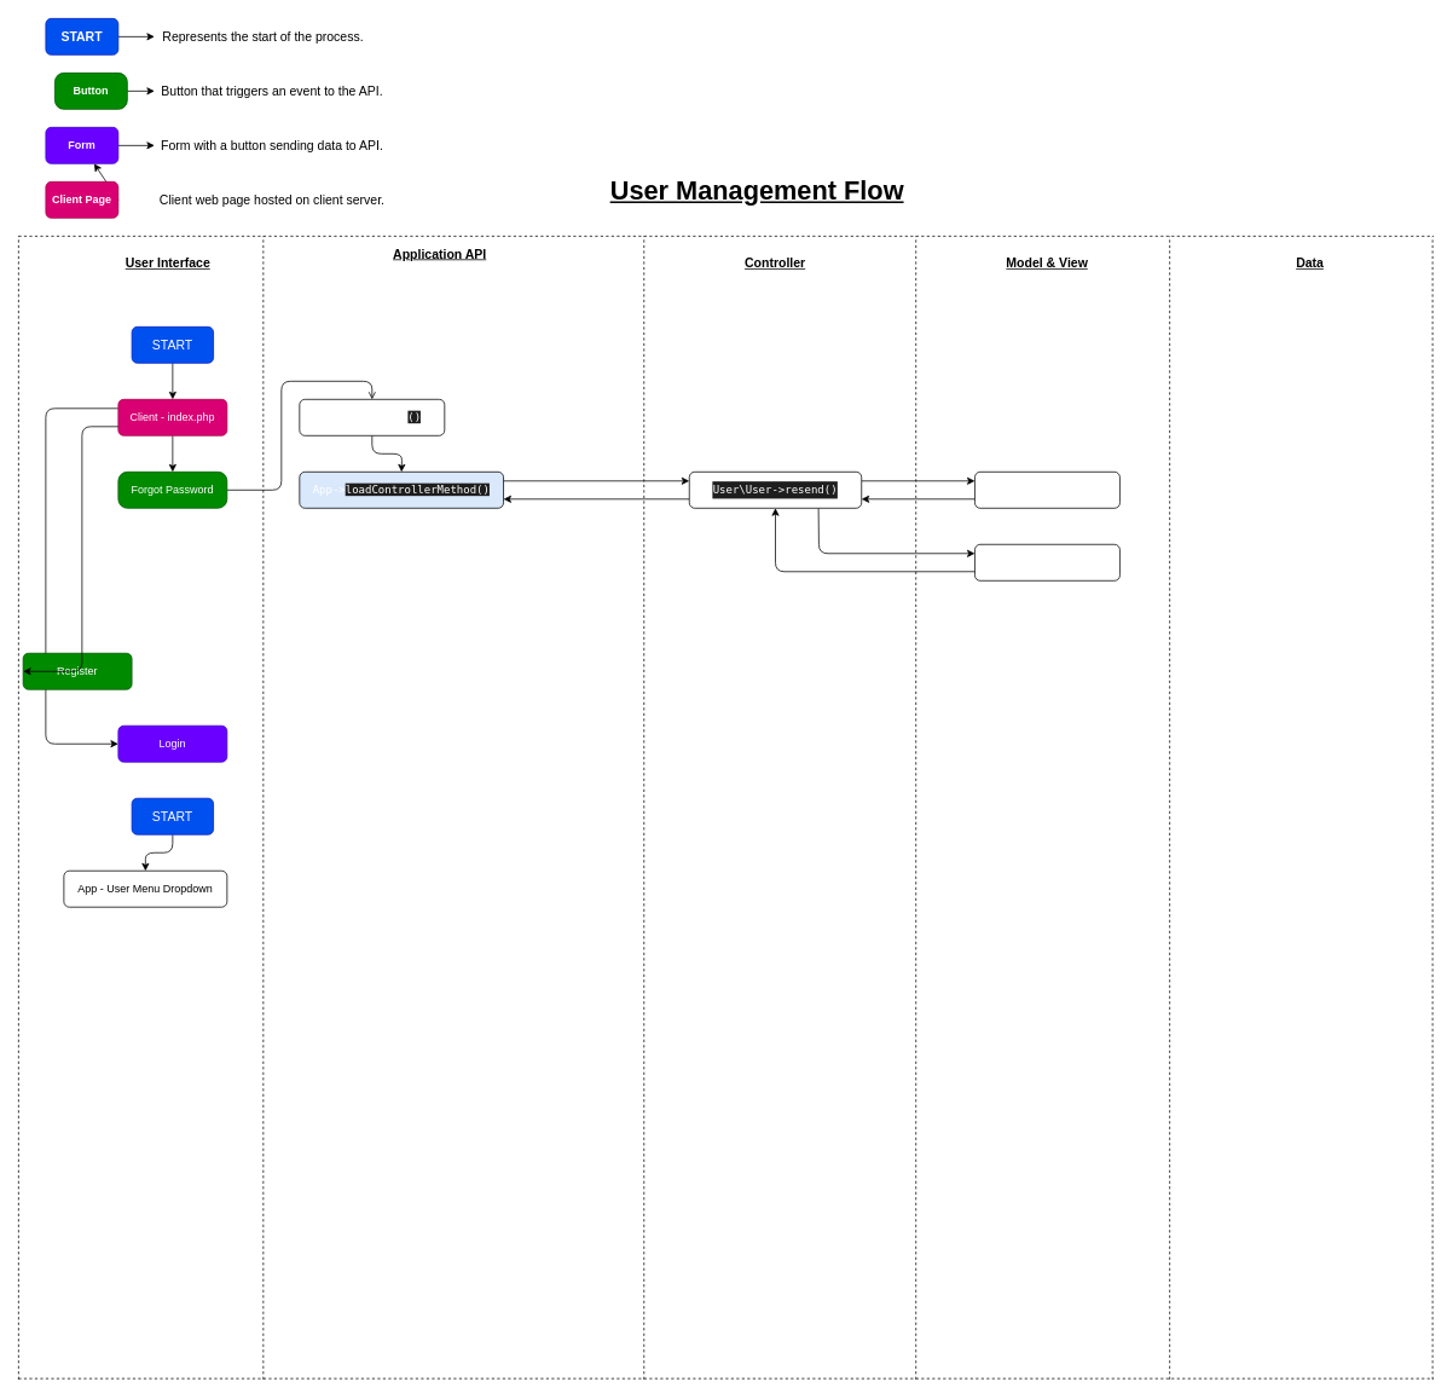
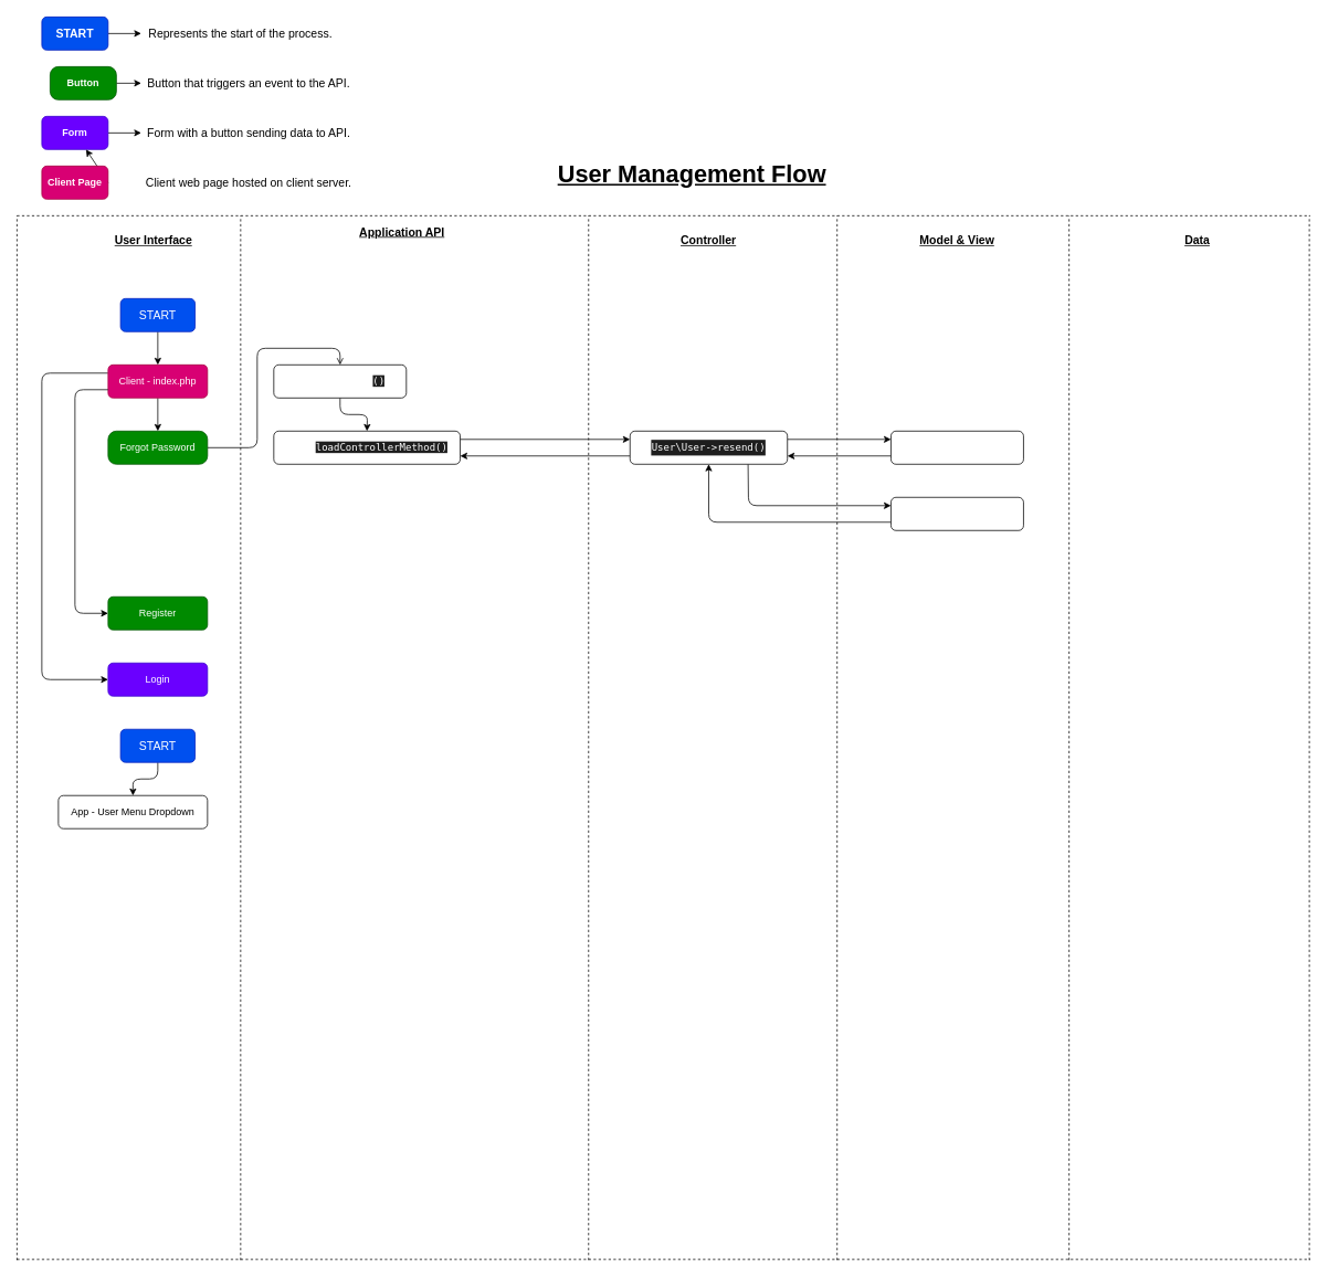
  <mxCell id="0" />
  <mxCell id="1" parent="0" />
  <mxCell id="2" value="&lt;u style=&quot;font-size: 29px&quot;&gt;&lt;b style=&quot;font-size: 29px&quot;&gt;&lt;font style=&quot;font-size: 29px&quot;&gt;User Management Flow&lt;/font&gt;&lt;/b&gt;&lt;/u&gt;" style="text;html=1;strokeColor=none;fillColor=none;align=center;verticalAlign=middle;whiteSpace=wrap;rounded=0;fontSize=29;" parent="1" vertex="1"><mxGeometry x="660" y="190" width="350" height="40" as="geometry" /></mxCell>
  <mxCell id="3" value="" style="edgeStyle=none;html=1;entryX=0;entryY=0.5;entryDx=0;entryDy=0;exitX=0;exitY=0.25;exitDx=0;exitDy=0;" parent="1" source="5" target="7" edge="1"><mxGeometry relative="1" as="geometry"><Array as="points"><mxPoint x="50" y="450" /><mxPoint x="50" y="820" /></Array></mxGeometry></mxCell>
  <mxCell id="4" style="edgeStyle=none;html=1;exitX=0.5;exitY=1;exitDx=0;exitDy=0;entryX=0.5;entryY=0;entryDx=0;entryDy=0;" parent="1" source="5" target="10" edge="1"><mxGeometry relative="1" as="geometry" /></mxCell>
  <mxCell id="5" value="Client - index.php" style="rounded=1;whiteSpace=wrap;html=1;fillColor=#d80073;strokeColor=#A50040;fontColor=#ffffff;" parent="1" vertex="1"><mxGeometry x="130" y="440" width="120" height="40" as="geometry" /></mxCell>
- <mxCell id="6" value="Register" style="rounded=1;whiteSpace=wrap;html=1;fillColor=#008a00;strokeColor=#005700;fontColor=#ffffff;" parent="1" vertex="1"><mxGeometry x="25" y="720" width="120" height="40" as="geometry" /></mxCell>
+ <mxCell id="6" value="Register" style="rounded=1;whiteSpace=wrap;html=1;fillColor=#008a00;strokeColor=#005700;fontColor=#ffffff;" parent="1" vertex="1"><mxGeometry x="130" y="720" width="120" height="40" as="geometry" /></mxCell>
  <mxCell id="7" value="Login" style="whiteSpace=wrap;html=1;rounded=1;fillColor=#6a00ff;strokeColor=#3700CC;fontColor=#ffffff;" parent="1" vertex="1"><mxGeometry x="130" y="800" width="120" height="40" as="geometry" /></mxCell>
  <mxCell id="8" value="" style="edgeStyle=none;html=1;entryX=0;entryY=0.5;entryDx=0;entryDy=0;exitX=0;exitY=0.75;exitDx=0;exitDy=0;" parent="1" source="5" target="6" edge="1"><mxGeometry relative="1" as="geometry"><Array as="points"><mxPoint x="90" y="470" /><mxPoint x="90" y="740" /></Array></mxGeometry></mxCell>
  <mxCell id="9" value="" style="edgeStyle=none;html=1;exitX=1;exitY=0.5;exitDx=0;exitDy=0;endArrow=open;" parent="1" source="10" target="13" edge="1"><mxGeometry relative="1" as="geometry"><Array as="points"><mxPoint x="310" y="540" /><mxPoint x="310" y="420" /><mxPoint x="410" y="420" /></Array></mxGeometry></mxCell>
  <mxCell id="10" value="Forgot Password" style="whiteSpace=wrap;html=1;rounded=1;fillColor=#008a00;strokeColor=#005700;fontColor=#ffffff;arcSize=25;" parent="1" vertex="1"><mxGeometry x="130" y="520" width="120" height="40" as="geometry" /></mxCell>
  <mxCell id="11" value="App - User Menu Dropdown" style="whiteSpace=wrap;html=1;rounded=1;" parent="1" vertex="1"><mxGeometry x="70" y="960" width="180" height="40" as="geometry" /></mxCell>
  <mxCell id="12" style="edgeStyle=none;html=1;exitX=0.5;exitY=1;exitDx=0;exitDy=0;entryX=0.5;entryY=0;entryDx=0;entryDy=0;fontSize=29;" edge="1" parent="1" source="13" target="52"><mxGeometry relative="1" as="geometry"><Array as="points"><mxPoint x="410" y="500" /><mxPoint x="443" y="500" /></Array></mxGeometry></mxCell>
  <mxCell id="13" value="&lt;font style=&quot;font-size: 12px&quot; color=&quot;#ffffff&quot;&gt;&lt;span style=&quot;font-family: &amp;#34;droid sans mono&amp;#34; , monospace , monospace , &amp;#34;droid sans fallback&amp;#34;&quot;&gt;App-&amp;gt;routeApp&lt;/span&gt;&lt;span style=&quot;background-color: rgb(30 , 30 , 30) ; font-family: &amp;#34;droid sans mono&amp;#34; , monospace , monospace , &amp;#34;droid sans fallback&amp;#34;&quot;&gt;()&lt;/span&gt;&lt;/font&gt;" style="whiteSpace=wrap;html=1;rounded=1;" parent="1" vertex="1"><mxGeometry x="330" y="440" width="160" height="40" as="geometry" /></mxCell>
  <mxCell id="14" value="" style="edgeStyle=none;html=1;fontColor=#FFFFFF;exitX=1;exitY=0.25;exitDx=0;exitDy=0;entryX=0;entryY=0.25;entryDx=0;entryDy=0;" parent="1" source="17" target="19" edge="1"><mxGeometry relative="1" as="geometry" /></mxCell>
  <mxCell id="15" style="edgeStyle=none;html=1;exitX=0.75;exitY=1;exitDx=0;exitDy=0;entryX=0;entryY=0.25;entryDx=0;entryDy=0;fontSize=14;" edge="1" parent="1" source="17" target="21"><mxGeometry relative="1" as="geometry"><Array as="points"><mxPoint x="903" y="610" /></Array></mxGeometry></mxCell>
  <mxCell id="16" style="edgeStyle=none;html=1;exitX=0;exitY=0.75;exitDx=0;exitDy=0;entryX=1;entryY=0.75;entryDx=0;entryDy=0;fontSize=29;" edge="1" parent="1" source="17" target="52"><mxGeometry relative="1" as="geometry" /></mxCell>
  <mxCell id="17" value="&lt;div style=&quot;background-color: rgb(30 , 30 , 30) ; font-family: &amp;#34;droid sans mono&amp;#34; , monospace , monospace , &amp;#34;droid sans fallback&amp;#34; ; line-height: 19px&quot;&gt;&lt;font style=&quot;font-size: 12px&quot;&gt;User\User-&amp;gt;resend()&lt;/font&gt;&lt;/div&gt;" style="whiteSpace=wrap;html=1;rounded=1;fontColor=#FFFFFF;" parent="1" vertex="1"><mxGeometry x="760" y="520" width="190" height="40" as="geometry" /></mxCell>
  <mxCell id="18" style="edgeStyle=none;html=1;exitX=0;exitY=0.75;exitDx=0;exitDy=0;entryX=1;entryY=0.75;entryDx=0;entryDy=0;fontSize=14;" edge="1" parent="1" source="19" target="17"><mxGeometry relative="1" as="geometry" /></mxCell>
  <mxCell id="19" value="Model-&amp;gt;callsResend()" style="whiteSpace=wrap;html=1;rounded=1;fontColor=#FFFFFF;" parent="1" vertex="1"><mxGeometry x="1075" y="520" width="160" height="40" as="geometry" /></mxCell>
  <mxCell id="20" style="edgeStyle=none;html=1;exitX=0;exitY=0.75;exitDx=0;exitDy=0;entryX=0.5;entryY=1;entryDx=0;entryDy=0;fontSize=14;" edge="1" parent="1" source="21" target="17"><mxGeometry relative="1" as="geometry"><Array as="points"><mxPoint x="855" y="630" /></Array></mxGeometry></mxCell>
  <mxCell id="21" value="View-&amp;gt;resend()" style="whiteSpace=wrap;html=1;rounded=1;fontColor=#FFFFFF;" parent="1" vertex="1"><mxGeometry x="1075" y="600" width="160" height="40" as="geometry" /></mxCell>
  <mxCell id="22" value="User Interface" style="text;html=1;strokeColor=none;fillColor=none;align=center;verticalAlign=middle;whiteSpace=wrap;rounded=0;fontStyle=5;fontSize=14;" vertex="1" parent="1"><mxGeometry x="110" y="280" width="150" height="20" as="geometry" /></mxCell>
  <mxCell id="23" style="edgeStyle=none;html=1;exitX=0.5;exitY=1;exitDx=0;exitDy=0;entryX=0.5;entryY=0;entryDx=0;entryDy=0;fontSize=14;" edge="1" parent="1" source="24" target="5"><mxGeometry relative="1" as="geometry" /></mxCell>
  <mxCell id="24" value="START" style="rounded=1;whiteSpace=wrap;html=1;fontSize=14;fillColor=#0050ef;strokeColor=#001DBC;fontColor=#ffffff;" vertex="1" parent="1"><mxGeometry x="145" width="90" height="40" as="geometry" y="360" /></mxCell>
  <mxCell id="25" style="edgeStyle=none;html=1;exitX=0.5;exitY=1;exitDx=0;exitDy=0;entryX=0.5;entryY=0;entryDx=0;entryDy=0;fontSize=14;" edge="1" parent="1" source="26" target="11"><mxGeometry relative="1" as="geometry"><Array as="points"><mxPoint x="190" y="940" /><mxPoint x="160" y="940" /></Array></mxGeometry></mxCell>
  <mxCell id="26" value="START" style="rounded=1;whiteSpace=wrap;html=1;fontSize=14;fillColor=#0050ef;strokeColor=#001DBC;fontColor=#ffffff;" vertex="1" parent="1"><mxGeometry x="145" y="880" width="90" height="40" as="geometry" /></mxCell>
  <mxCell id="27" value="Application API" style="text;html=1;strokeColor=none;fillColor=none;align=center;verticalAlign=middle;whiteSpace=wrap;rounded=0;fontStyle=5;fontSize=14;" vertex="1" parent="1"><mxGeometry x="410" y="270" width="150" height="20" as="geometry" /></mxCell>
  <mxCell id="28" value="Controller" style="text;html=1;strokeColor=none;fillColor=none;align=center;verticalAlign=middle;whiteSpace=wrap;rounded=0;fontStyle=5;fontSize=14;" vertex="1" parent="1"><mxGeometry x="780" y="280" width="150" height="20" as="geometry" /></mxCell>
  <mxCell id="29" value="Model &amp;amp; View" style="text;html=1;strokeColor=none;fillColor=none;align=center;verticalAlign=middle;whiteSpace=wrap;rounded=0;fontStyle=5;fontSize=14;" vertex="1" parent="1"><mxGeometry x="1080" y="280" width="150" height="20" as="geometry" /></mxCell>
  <mxCell id="30" style="edgeStyle=none;html=1;exitX=1;exitY=0.5;exitDx=0;exitDy=0;entryX=0;entryY=0.5;entryDx=0;entryDy=0;fontSize=14;" edge="1" parent="1" source="31" target="37"><mxGeometry relative="1" as="geometry" /></mxCell>
  <mxCell id="31" value="Button" style="whiteSpace=wrap;html=1;rounded=1;fillColor=#008a00;strokeColor=#005700;fontColor=#ffffff;arcSize=25;fontStyle=1" vertex="1" parent="1"><mxGeometry x="60" y="80" width="80" height="40" as="geometry" /></mxCell>
  <mxCell id="32" style="edgeStyle=none;html=1;exitX=1;exitY=0.5;exitDx=0;exitDy=0;entryX=0;entryY=0.5;entryDx=0;entryDy=0;fontSize=14;" edge="1" parent="1" source="33" target="36"><mxGeometry relative="1" as="geometry" /></mxCell>
  <mxCell id="33" value="START" style="rounded=1;whiteSpace=wrap;html=1;fontSize=14;fillColor=#0050ef;strokeColor=#001DBC;fontColor=#ffffff;fontStyle=1" vertex="1" parent="1"><mxGeometry x="50" y="20" width="80" height="40" as="geometry" /></mxCell>
  <mxCell id="34" style="edgeStyle=none;html=1;exitX=1;exitY=0.5;exitDx=0;exitDy=0;entryX=0;entryY=0.5;entryDx=0;entryDy=0;fontSize=14;" edge="1" parent="1" source="35" target="38"><mxGeometry relative="1" as="geometry" /></mxCell>
  <mxCell id="35" value="Form" style="whiteSpace=wrap;html=1;rounded=1;fillColor=#6a00ff;strokeColor=#3700CC;fontColor=#ffffff;fontStyle=1" vertex="1" parent="1"><mxGeometry x="50" y="140" width="80" height="40" as="geometry" /></mxCell>
  <mxCell id="36" value="&lt;span style=&quot;text-align: left&quot;&gt;Represents the start of the process.&lt;/span&gt;" style="text;html=1;strokeColor=none;fillColor=none;align=center;verticalAlign=middle;whiteSpace=wrap;rounded=0;fontSize=14;" vertex="1" parent="1"><mxGeometry x="170" y="20" width="240" height="40" as="geometry" /></mxCell>
  <mxCell id="37" value="&lt;span style=&quot;text-align: left&quot;&gt;Button that triggers an event to the API.&lt;/span&gt;" style="text;html=1;strokeColor=none;fillColor=none;align=center;verticalAlign=middle;whiteSpace=wrap;rounded=0;fontSize=14;" vertex="1" parent="1"><mxGeometry x="170" y="80" width="260" height="40" as="geometry" /></mxCell>
  <mxCell id="38" value="&lt;span style=&quot;text-align: left&quot;&gt;Form with a button sending data to API.&lt;/span&gt;" style="text;html=1;strokeColor=none;fillColor=none;align=center;verticalAlign=middle;whiteSpace=wrap;rounded=0;fontSize=14;" vertex="1" parent="1"><mxGeometry x="170" y="140" width="260" height="40" as="geometry" /></mxCell>
  <mxCell id="39" style="edgeStyle=none;html=1;exitX=1;exitY=0.5;exitDx=0;exitDy=0;fontSize=29;" edge="1" parent="1" source="40" target="35"><mxGeometry relative="1" as="geometry" /></mxCell>
  <mxCell id="40" value="Client Page" style="rounded=1;whiteSpace=wrap;html=1;fillColor=#d80073;strokeColor=#A50040;fontColor=#ffffff;fontStyle=1" vertex="1" parent="1"><mxGeometry x="50" y="200" width="80" height="40" as="geometry" /></mxCell>
  <mxCell id="41" value="&lt;span style=&quot;text-align: left&quot;&gt;Client web page hosted on client server.&lt;/span&gt;" style="text;html=1;strokeColor=none;fillColor=none;align=center;verticalAlign=middle;whiteSpace=wrap;rounded=0;fontSize=14;" vertex="1" parent="1"><mxGeometry x="170" y="200" width="260" height="40" as="geometry" /></mxCell>
  <mxCell id="42" value="" style="endArrow=none;dashed=1;html=1;fontSize=29;" edge="1" parent="1"><mxGeometry width="50" height="50" relative="1" as="geometry"><mxPoint x="290" y="1521" as="sourcePoint" /><mxPoint x="290" y="260" as="targetPoint" /></mxGeometry></mxCell>
  <mxCell id="43" value="" style="endArrow=none;dashed=1;html=1;fontSize=29;" edge="1" parent="1"><mxGeometry width="50" height="50" relative="1" as="geometry"><mxPoint x="20" y="1521" as="sourcePoint" /><mxPoint x="20" y="260" as="targetPoint" /></mxGeometry></mxCell>
  <mxCell id="44" value="" style="endArrow=none;dashed=1;html=1;fontSize=29;" edge="1" parent="1"><mxGeometry width="50" height="50" relative="1" as="geometry"><mxPoint x="710" y="1521" as="sourcePoint" /><mxPoint x="710" y="260" as="targetPoint" /></mxGeometry></mxCell>
  <mxCell id="45" value="" style="endArrow=none;dashed=1;html=1;fontSize=29;" edge="1" parent="1"><mxGeometry width="50" height="50" relative="1" as="geometry"><mxPoint x="1010" y="1521" as="sourcePoint" /><mxPoint x="1010" y="260" as="targetPoint" /></mxGeometry></mxCell>
  <mxCell id="46" value="" style="endArrow=none;dashed=1;html=1;fontSize=29;" edge="1" parent="1"><mxGeometry width="50" height="50" relative="1" as="geometry"><mxPoint x="1290" y="1521" as="sourcePoint" /><mxPoint x="1290" y="260" as="targetPoint" /></mxGeometry></mxCell>
  <mxCell id="47" value="" style="endArrow=none;dashed=1;html=1;fontSize=29;" edge="1" parent="1"><mxGeometry width="50" height="50" relative="1" as="geometry"><mxPoint x="1580" y="1521" as="sourcePoint" /><mxPoint x="1580" y="260" as="targetPoint" /></mxGeometry></mxCell>
  <mxCell id="48" value="Data" style="text;html=1;strokeColor=none;fillColor=none;align=center;verticalAlign=middle;whiteSpace=wrap;rounded=0;fontStyle=5;fontSize=14;" vertex="1" parent="1"><mxGeometry x="1370" y="280" width="150" height="20" as="geometry" /></mxCell>
  <mxCell id="49" value="" style="endArrow=none;dashed=1;html=1;fontSize=29;" edge="1" parent="1"><mxGeometry width="50" height="50" relative="1" as="geometry"><mxPoint x="20" y="260" as="sourcePoint" /><mxPoint x="1581" y="260" as="targetPoint" /></mxGeometry></mxCell>
  <mxCell id="50" value="" style="endArrow=none;dashed=1;html=1;fontSize=29;" edge="1" parent="1"><mxGeometry width="50" height="50" relative="1" as="geometry"><mxPoint x="20" y="1520" as="sourcePoint" /><mxPoint x="1581" y="1520" as="targetPoint" /></mxGeometry></mxCell>
  <mxCell id="51" style="edgeStyle=none;html=1;exitX=1;exitY=0.25;exitDx=0;exitDy=0;entryX=0;entryY=0.25;entryDx=0;entryDy=0;fontSize=29;" edge="1" parent="1" source="52" target="17"><mxGeometry relative="1" as="geometry" /></mxCell>
- <mxCell id="52" value="&lt;font style=&quot;font-size: 12px&quot; color=&quot;#ffffff&quot;&gt;&lt;span style=&quot;font-family: &amp;#34;droid sans mono&amp;#34; , monospace , monospace , &amp;#34;droid sans fallback&amp;#34;&quot;&gt;App-&amp;gt;&lt;/span&gt;&lt;span style=&quot;background-color: rgb(30 , 30 , 30) ; font-family: &amp;#34;droid sans mono&amp;#34; , monospace , monospace , &amp;#34;droid sans fallback&amp;#34;&quot;&gt;loadControllerMethod()&lt;/span&gt;&lt;/font&gt;" style="whiteSpace=wrap;html=1;rounded=1;fillColor=#dae8fc;" vertex="1" parent="1"><mxGeometry x="330" y="520" width="225" height="40" as="geometry" /></mxCell>
+ <mxCell id="52" value="&lt;font style=&quot;font-size: 12px&quot; color=&quot;#ffffff&quot;&gt;&lt;span style=&quot;font-family: &amp;#34;droid sans mono&amp;#34; , monospace , monospace , &amp;#34;droid sans fallback&amp;#34;&quot;&gt;App-&amp;gt;&lt;/span&gt;&lt;span style=&quot;background-color: rgb(30 , 30 , 30) ; font-family: &amp;#34;droid sans mono&amp;#34; , monospace , monospace , &amp;#34;droid sans fallback&amp;#34;&quot;&gt;loadControllerMethod()&lt;/span&gt;&lt;/font&gt;" style="whiteSpace=wrap;html=1;rounded=1;" vertex="1" parent="1"><mxGeometry x="330" y="520" width="225" height="40" as="geometry" /></mxCell>
